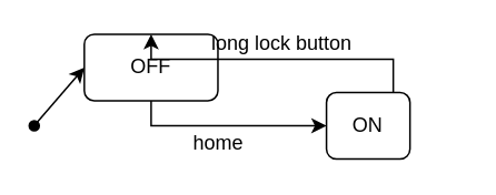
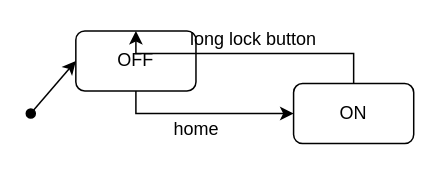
  <mxCell id="0" />
  <mxCell id="1" parent="0" />
  <mxCell id="2" style="edgeStyle=orthogonalEdgeStyle;rounded=0;orthogonalLoop=1;jettySize=auto;html=1;startArrow=none;startFill=0;" edge="1" parent="1" source="4" target="8"><mxGeometry relative="1" as="geometry"><Array as="points"><mxPoint x="165" y="75" /><mxPoint x="165" y="75" /></Array></mxGeometry></mxCell>
  <mxCell id="3" value="home" style="text;html=1;resizable=0;points=[];align=center;verticalAlign=middle;labelBackgroundColor=none;" vertex="1" connectable="0" parent="2"><mxGeometry x="-0.223" y="-1" relative="1" as="geometry"><mxPoint x="7.5" y="9" as="offset" /></mxGeometry></mxCell>
  <mxCell id="4" value="OFF" style="rounded=1;whiteSpace=wrap;html=1;" vertex="1" parent="1"><mxGeometry x="50" y="20" width="80" height="40" as="geometry" /></mxCell>
  <mxCell id="5" value="" style="endArrow=classic;html=1;entryX=0;entryY=0.5;entryDx=0;entryDy=0;startArrow=oval;startFill=1;" edge="1" parent="1" target="4"><mxGeometry width="50" height="50" relative="1" as="geometry"><mxPoint x="20" y="75" as="sourcePoint" /><mxPoint x="100" y="215" as="targetPoint" /></mxGeometry></mxCell>
  <mxCell id="6" style="edgeStyle=orthogonalEdgeStyle;rounded=0;orthogonalLoop=1;jettySize=auto;html=1;entryX=0.5;entryY=0;entryDx=0;entryDy=0;startArrow=none;startFill=0;" edge="1" parent="1" source="8" target="4"><mxGeometry relative="1" as="geometry"><Array as="points"><mxPoint x="235" y="35" /><mxPoint x="90" y="35" /></Array></mxGeometry></mxCell>
  <mxCell id="7" value="long lock button" style="text;html=1;resizable=0;points=[];align=center;verticalAlign=middle;labelBackgroundColor=none;" vertex="1" connectable="0" parent="6"><mxGeometry x="-0.211" y="1" relative="1" as="geometry"><mxPoint x="-17" y="-11" as="offset" /></mxGeometry></mxCell>
- <mxCell id="8" value="ON" style="rounded=1;whiteSpace=wrap;html=1;" vertex="1" parent="1"><mxGeometry x="195" y="55" width="50" height="40" as="geometry" /></mxCell>
+ <mxCell id="8" value="ON" style="rounded=1;whiteSpace=wrap;html=1;" vertex="1" parent="1"><mxGeometry x="195" y="55" width="80" height="40" as="geometry" /></mxCell>
